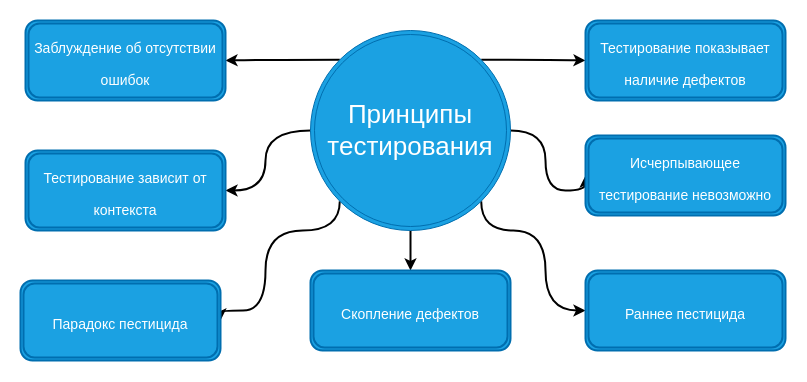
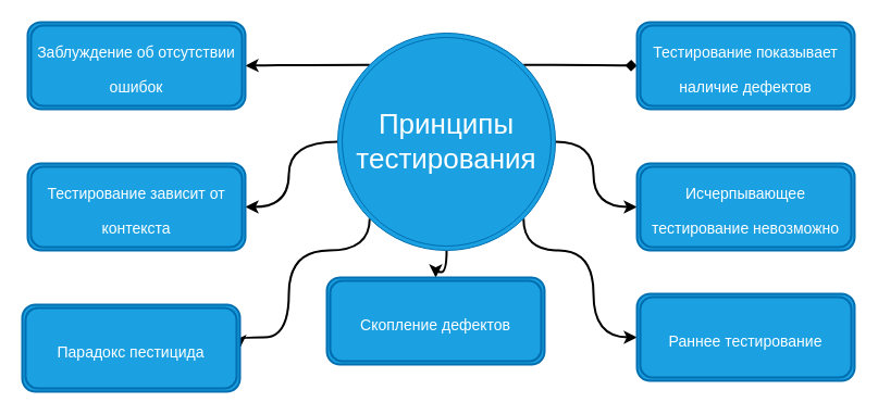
  <mxCell id="0" />
  <mxCell id="1" parent="0" />
- <mxCell id="2" style="edgeStyle=orthogonalEdgeStyle;orthogonalLoop=1;jettySize=auto;html=1;exitX=1;exitY=0;exitDx=0;exitDy=0;entryX=0;entryY=0.5;entryDx=0;entryDy=0;fontSize=26;strokeWidth=2;strokeColor=#000000;fontFamily=Times New Roman;fillColor=#60a917;fontColor=#ffffff;shadow=0;glass=0;sketch=0;fontStyle=0;curved=1;" edge="1" parent="1" source="9" target="10"><mxGeometry relative="1" as="geometry" /></mxCell>
+ <mxCell id="2" style="edgeStyle=orthogonalEdgeStyle;orthogonalLoop=1;jettySize=auto;html=1;exitX=1;exitY=0;exitDx=0;exitDy=0;entryX=0;entryY=0.5;entryDx=0;entryDy=0;fontSize=26;strokeWidth=2;strokeColor=#000000;fontFamily=Times New Roman;fillColor=#60a917;fontColor=#ffffff;shadow=0;glass=0;sketch=0;fontStyle=0;curved=1;endArrow=diamond;" edge="1" parent="1" source="9" target="10"><mxGeometry relative="1" as="geometry" /></mxCell>
  <mxCell id="3" style="edgeStyle=orthogonalEdgeStyle;orthogonalLoop=1;jettySize=auto;html=1;exitX=1;exitY=0.5;exitDx=0;exitDy=0;entryX=0;entryY=0.5;entryDx=0;entryDy=0;fontSize=26;strokeWidth=2;strokeColor=#000000;fontFamily=Times New Roman;fillColor=#60a917;fontColor=#ffffff;shadow=0;glass=0;sketch=0;fontStyle=0;curved=1;" edge="1" parent="1" source="9" target="11"><mxGeometry relative="1" as="geometry"><Array as="points"><mxPoint x="545" y="130" /><mxPoint x="545" y="190" /></Array></mxGeometry></mxCell>
  <mxCell id="4" style="edgeStyle=orthogonalEdgeStyle;orthogonalLoop=1;jettySize=auto;html=1;exitX=1;exitY=1;exitDx=0;exitDy=0;entryX=0;entryY=0.5;entryDx=0;entryDy=0;fontSize=26;strokeWidth=2;strokeColor=#000000;fontFamily=Times New Roman;fillColor=#60a917;fontColor=#ffffff;shadow=0;glass=0;sketch=0;fontStyle=0;curved=1;" edge="1" parent="1" source="9" target="12"><mxGeometry relative="1" as="geometry"><Array as="points"><mxPoint x="481" y="230" /><mxPoint x="545" y="230" /><mxPoint x="545" y="310" /></Array></mxGeometry></mxCell>
  <mxCell id="5" value="" style="edgeStyle=orthogonalEdgeStyle;orthogonalLoop=1;jettySize=auto;html=1;fontSize=26;strokeWidth=2;strokeColor=#000000;fontFamily=Times New Roman;fillColor=#60a917;fontColor=#ffffff;shadow=0;glass=0;sketch=0;fontStyle=0;curved=1;" edge="1" parent="1" source="9" target="13"><mxGeometry relative="1" as="geometry" /></mxCell>
  <mxCell id="6" style="edgeStyle=orthogonalEdgeStyle;orthogonalLoop=1;jettySize=auto;html=1;exitX=0;exitY=0;exitDx=0;exitDy=0;entryX=1;entryY=0.5;entryDx=0;entryDy=0;fontSize=26;strokeWidth=2;strokeColor=#000000;fontFamily=Times New Roman;fillColor=#60a917;fontColor=#ffffff;shadow=0;glass=0;sketch=0;fontStyle=0;curved=1;" edge="1" parent="1" source="9" target="14"><mxGeometry relative="1" as="geometry" /></mxCell>
  <mxCell id="7" style="edgeStyle=orthogonalEdgeStyle;orthogonalLoop=1;jettySize=auto;html=1;fontSize=26;strokeWidth=2;strokeColor=#000000;fontFamily=Times New Roman;fillColor=#60a917;fontColor=#ffffff;shadow=0;glass=0;sketch=0;fontStyle=0;curved=1;" edge="1" parent="1" source="9"><mxGeometry relative="1" as="geometry"><mxPoint x="225" y="190" as="targetPoint" /><Array as="points"><mxPoint x="265" y="130" /><mxPoint x="265" y="190" /></Array></mxGeometry></mxCell>
  <mxCell id="8" style="edgeStyle=orthogonalEdgeStyle;orthogonalLoop=1;jettySize=auto;html=1;exitX=0;exitY=1;exitDx=0;exitDy=0;entryX=1;entryY=0.5;entryDx=0;entryDy=0;fontSize=26;strokeWidth=2;strokeColor=#000000;fontFamily=Times New Roman;fillColor=#60a917;fontColor=#ffffff;shadow=0;glass=0;sketch=0;fontStyle=0;curved=1;" edge="1" parent="1" source="9" target="16"><mxGeometry relative="1" as="geometry"><Array as="points"><mxPoint x="339" y="230" /><mxPoint x="265" y="230" /><mxPoint x="265" y="310" /></Array></mxGeometry></mxCell>
  <mxCell id="9" value="&lt;font style=&quot;font-size: 26px;&quot;&gt;Принципы тестирования&lt;/font&gt;" style="ellipse;shape=doubleEllipse;whiteSpace=wrap;html=1;aspect=fixed;fillColor=#1ba1e2;fontColor=#ffffff;strokeColor=#006EAF;" vertex="1" parent="1"><mxGeometry x="310" y="30" width="200" height="200" as="geometry" /></mxCell>
  <mxCell id="10" value="&lt;font style=&quot;font-size: 14px;&quot;&gt;Тестирование показывает наличие дефектов&lt;/font&gt;" style="shape=ext;double=1;rounded=1;whiteSpace=wrap;html=1;fontSize=26;fillColor=#1ba1e2;fontColor=#ffffff;strokeColor=#006EAF;strokeWidth=2;shadow=0;glass=0;sketch=0;fontStyle=0;fontFamily=Helvetica;align=center;verticalAlign=middle;labelPosition=center;verticalLabelPosition=middle;horizontal=1;labelBorderColor=none;spacing=0;spacingBottom=0;" vertex="1" parent="1"><mxGeometry x="585" y="20" width="200" height="80" as="geometry" /></mxCell>
- <mxCell id="11" value="&lt;font style=&quot;font-size: 14px;&quot;&gt;Исчерпывающее тестирование невозможно&lt;/font&gt;" style="shape=ext;double=1;rounded=1;whiteSpace=wrap;html=1;fontSize=26;fillColor=#1ba1e2;fontColor=#ffffff;strokeColor=#006EAF;strokeWidth=2;shadow=0;glass=0;sketch=0;fontStyle=0;fontFamily=Helvetica;align=center;spacing=0;spacingBottom=0;verticalAlign=middle;" vertex="1" parent="1"><mxGeometry x="585" y="135" width="200" height="80" as="geometry" /></mxCell>
- <mxCell id="12" value="&lt;font style=&quot;font-size: 14px;&quot;&gt;Раннее пестицида&lt;/font&gt;" style="shape=ext;double=1;rounded=1;whiteSpace=wrap;html=1;fontSize=26;fillColor=#1ba1e2;fontColor=#ffffff;strokeColor=#006EAF;strokeWidth=2;shadow=0;glass=0;sketch=0;fontStyle=0;fontFamily=Helvetica;align=center;spacing=0;spacingBottom=0;verticalAlign=middle;" vertex="1" parent="1"><mxGeometry x="585" y="270" width="200" height="80" as="geometry" /></mxCell>
- <mxCell id="13" value="&lt;font style=&quot;font-size: 14px;&quot;&gt;Скопление дефектов&lt;/font&gt;" style="shape=ext;double=1;rounded=1;whiteSpace=wrap;html=1;fontSize=26;fillColor=#1ba1e2;fontColor=#ffffff;strokeColor=#006EAF;strokeWidth=2;shadow=0;glass=0;sketch=0;fontStyle=0;fontFamily=Helvetica;align=center;spacing=0;spacingBottom=0;verticalAlign=middle;" vertex="1" parent="1"><mxGeometry x="310" y="270" width="200" height="80" as="geometry" /></mxCell>
+ <mxCell id="11" value="&lt;font style=&quot;font-size: 14px;&quot;&gt;Исчерпывающее тестирование невозможно&lt;/font&gt;" style="shape=ext;double=1;rounded=1;whiteSpace=wrap;html=1;fontSize=26;fillColor=#1ba1e2;fontColor=#ffffff;strokeColor=#006EAF;strokeWidth=2;shadow=0;glass=0;sketch=0;fontStyle=0;fontFamily=Helvetica;align=center;spacing=0;spacingBottom=0;verticalAlign=middle;" vertex="1" parent="1"><mxGeometry x="585" y="150" width="200" height="80" as="geometry" /></mxCell>
+ <mxCell id="12" value="&lt;font style=&quot;font-size: 14px;&quot;&gt;Раннее тестирование&lt;/font&gt;" style="shape=ext;double=1;rounded=1;whiteSpace=wrap;html=1;fontSize=26;fillColor=#1ba1e2;fontColor=#ffffff;strokeColor=#006EAF;strokeWidth=2;shadow=0;glass=0;sketch=0;fontStyle=0;fontFamily=Helvetica;align=center;spacing=0;spacingBottom=0;verticalAlign=middle;" vertex="1" parent="1"><mxGeometry x="585" y="270" width="200" height="80" as="geometry" /></mxCell>
+ <mxCell id="13" value="&lt;font style=&quot;font-size: 14px;&quot;&gt;Скопление дефектов&lt;/font&gt;" style="shape=ext;double=1;rounded=1;whiteSpace=wrap;html=1;fontSize=26;fillColor=#1ba1e2;fontColor=#ffffff;strokeColor=#006EAF;strokeWidth=2;shadow=0;glass=0;sketch=0;fontStyle=0;fontFamily=Helvetica;align=center;spacing=0;spacingBottom=0;verticalAlign=middle;" vertex="1" parent="1"><mxGeometry x="300" y="255" width="200" height="80" as="geometry" /></mxCell>
  <mxCell id="14" value="&lt;font style=&quot;font-size: 14px;&quot;&gt;Заблуждение об отсутствии ошибок&lt;/font&gt;" style="shape=ext;double=1;rounded=1;whiteSpace=wrap;html=1;fontSize=26;fillColor=#1ba1e2;fontColor=#ffffff;strokeColor=#006EAF;strokeWidth=2;fontFamily=Helvetica;align=center;spacing=0;spacingBottom=0;verticalAlign=middle;" vertex="1" parent="1"><mxGeometry x="25" y="20" width="200" height="80" as="geometry" /></mxCell>
  <mxCell id="15" value="&lt;font style=&quot;font-size: 14px;&quot;&gt;Тестирование зависит от контекста&lt;/font&gt;" style="shape=ext;double=1;rounded=1;whiteSpace=wrap;html=1;fontSize=26;fillColor=#1ba1e2;fontColor=#ffffff;strokeColor=#006EAF;strokeWidth=2;fontFamily=Helvetica;align=center;spacing=0;spacingBottom=0;verticalAlign=middle;" vertex="1" parent="1"><mxGeometry x="25" y="150" width="200" height="80" as="geometry" /></mxCell>
  <mxCell id="16" value="&lt;font style=&quot;font-size: 14px;&quot;&gt;Парадокс пестицида&lt;/font&gt;" style="shape=ext;double=1;rounded=1;whiteSpace=wrap;html=1;fontSize=26;fillColor=#1ba1e2;fontColor=#ffffff;strokeColor=#006EAF;strokeWidth=2;shadow=0;glass=0;sketch=0;fontStyle=0;fontFamily=Helvetica;align=center;spacing=0;spacingBottom=0;verticalAlign=middle;" vertex="1" parent="1"><mxGeometry x="20" y="280" width="200" height="80" as="geometry" /></mxCell>
